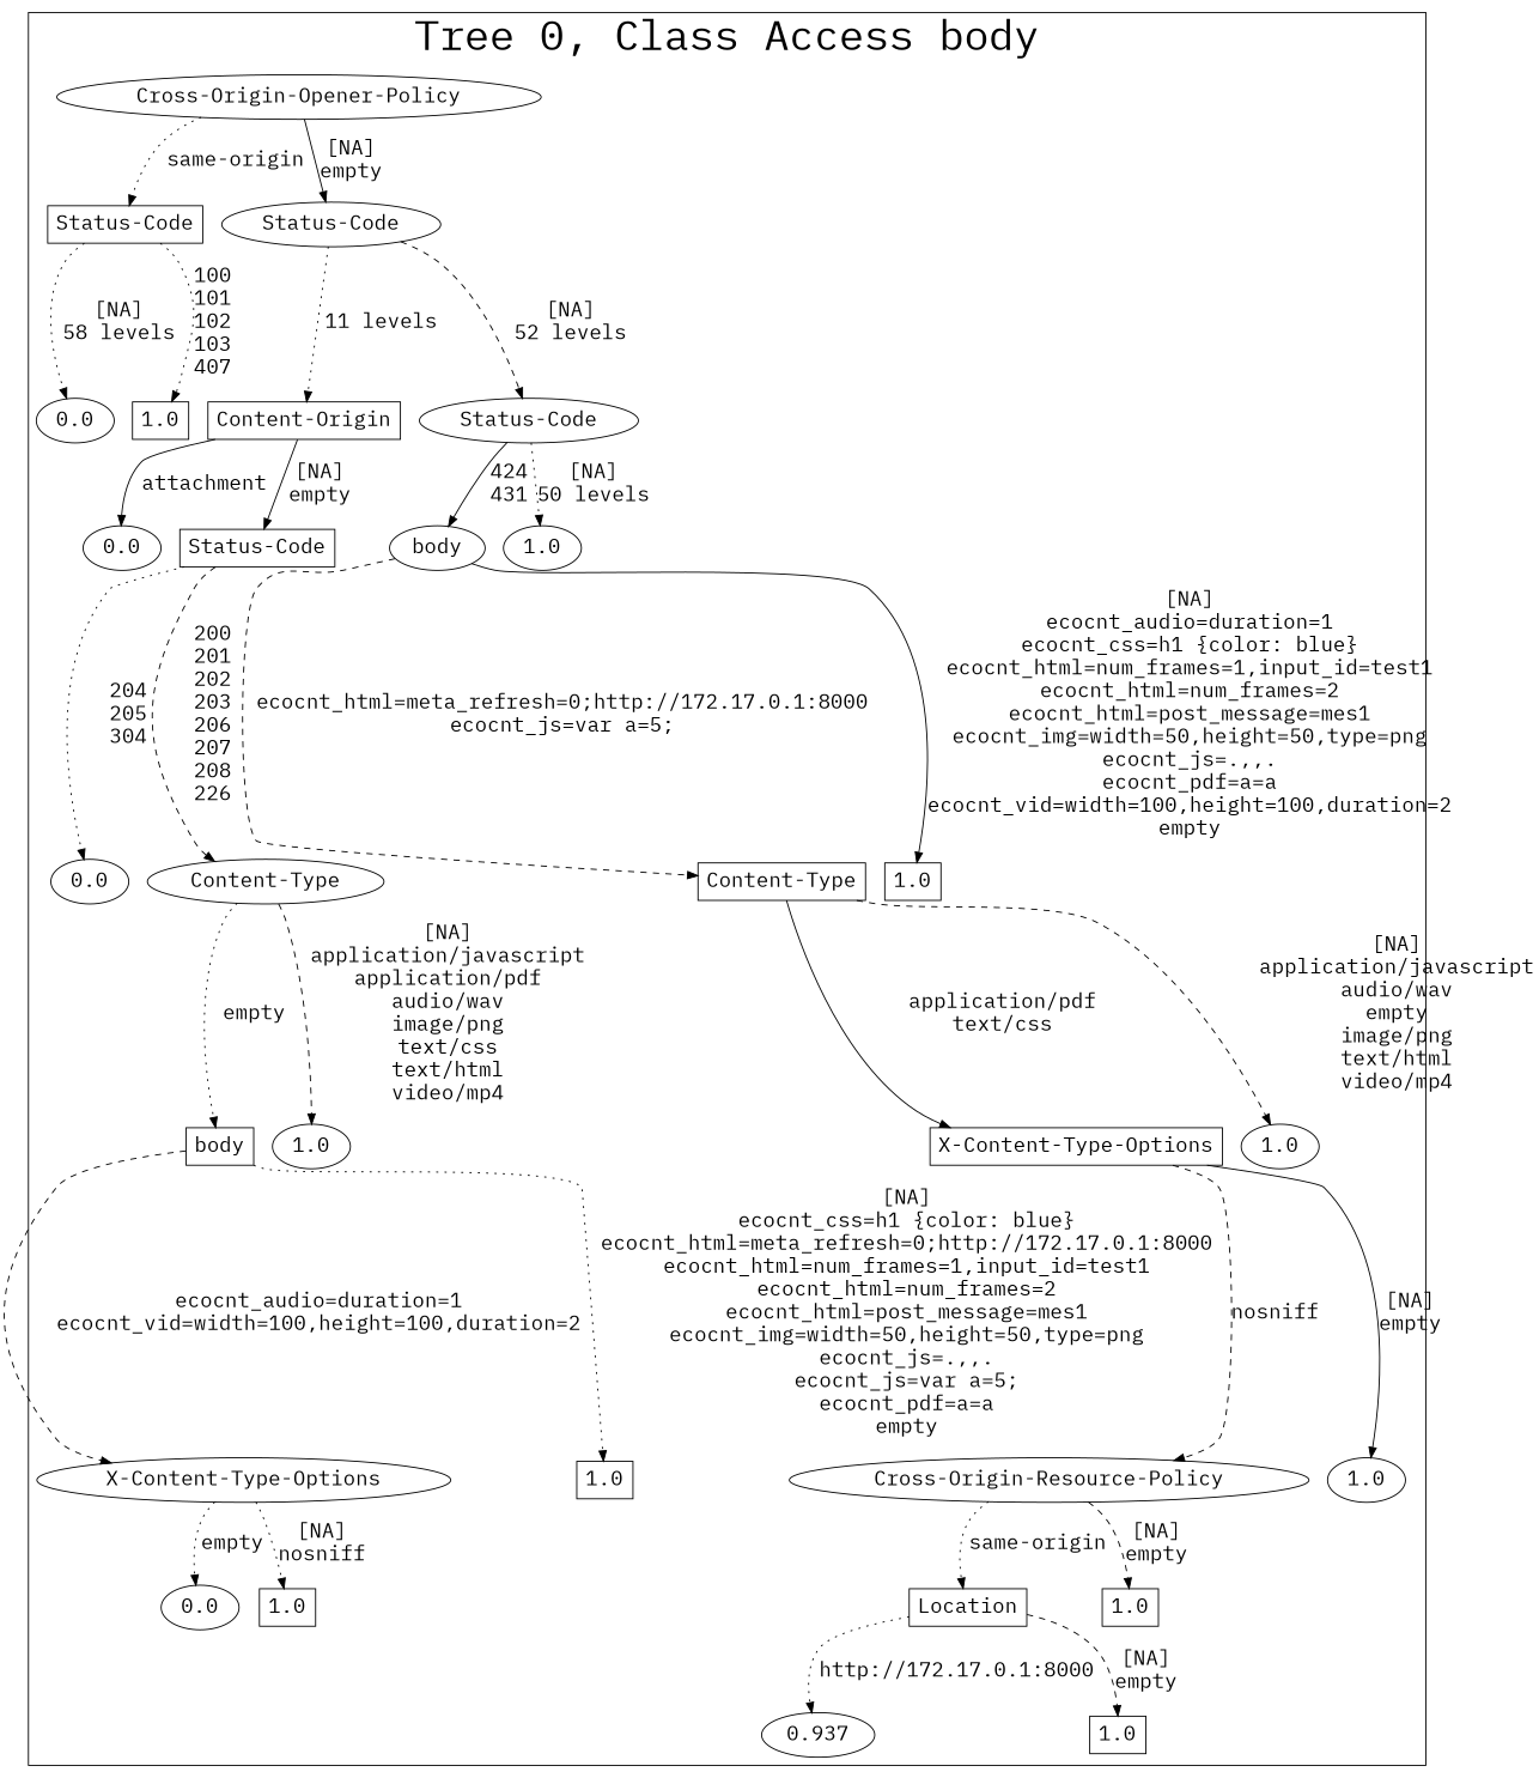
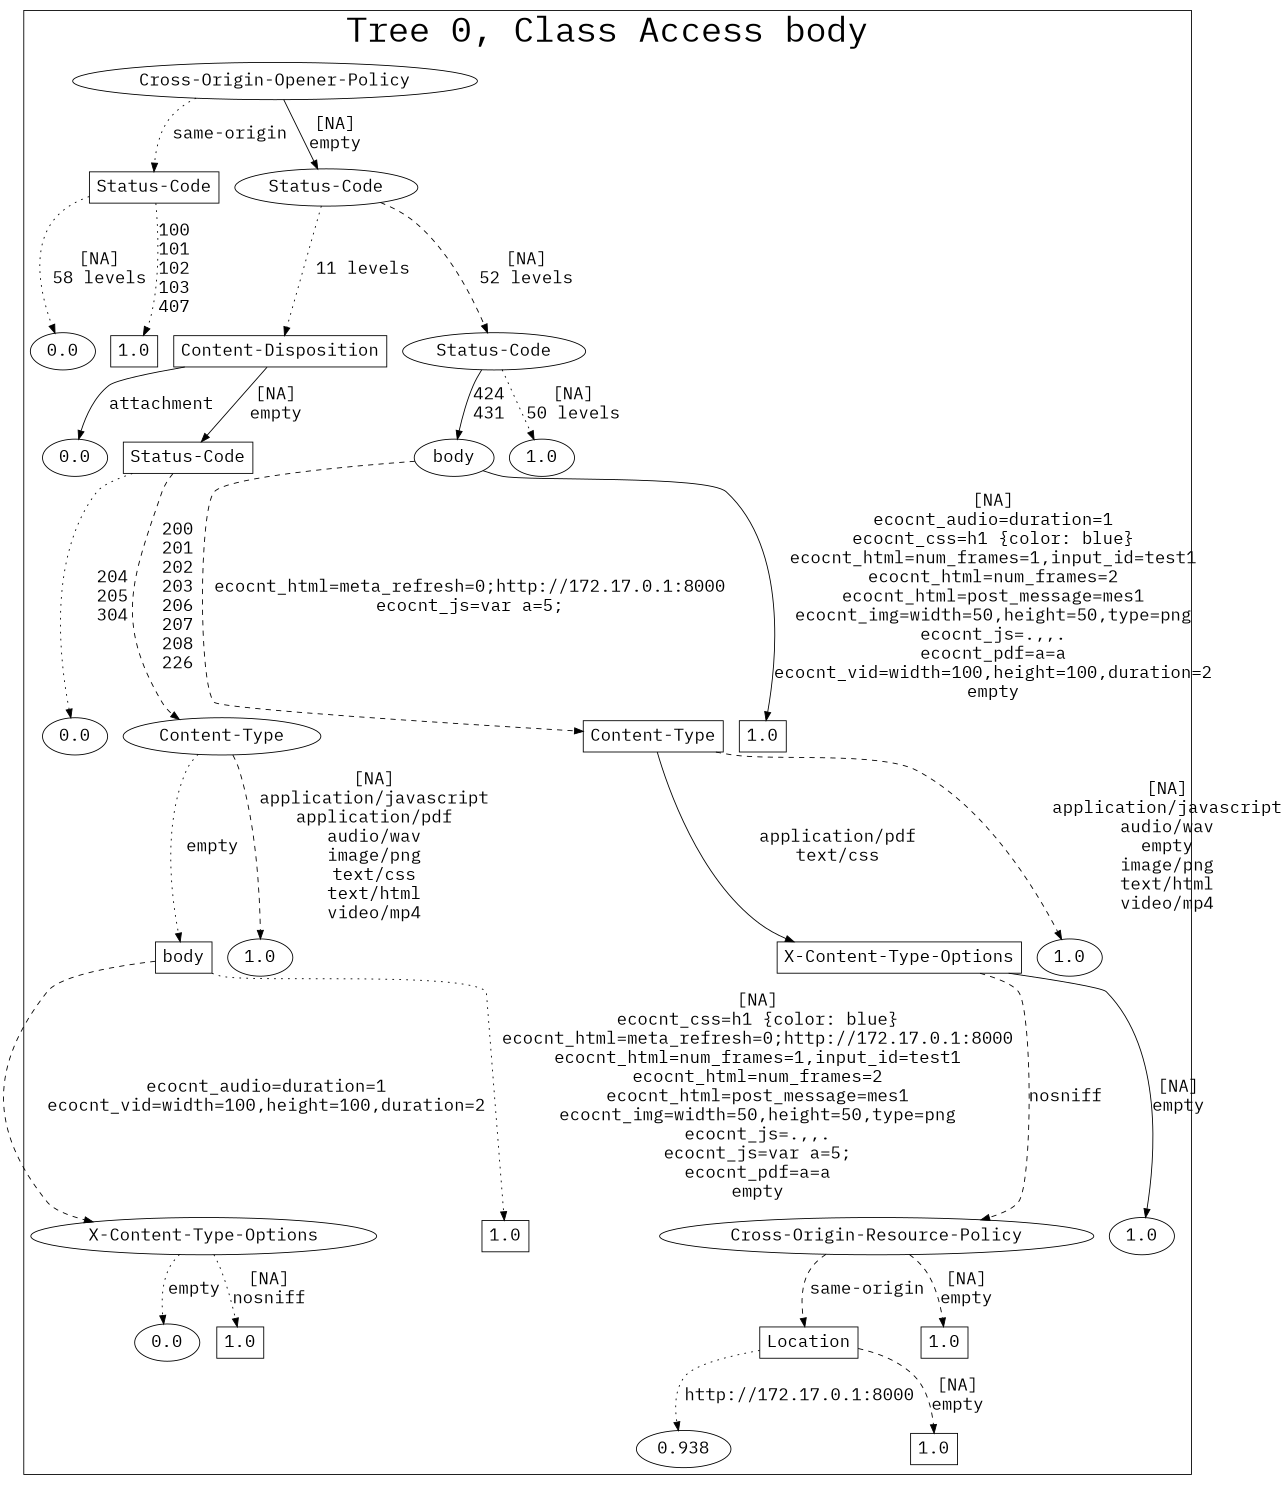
  digraph {
    fontname="IBM Plex Mono"
    node [fontname="IBM Plex Mono" fontsize=20 shape=ellipse]
    edge [fontname="IBM Plex Mono" fontsize=20 style=dotted]
    n1 [label="Cross-Origin-Opener-Policy"]
    n2 [label="Status-Code" shape=box]
    n3 [label="Status-Code"]
    n4 [label=0.0]
    n5 [label=1.0 shape=box]
-   n6 [label="Content-Origin" shape=box]
+   n6 [label="Content-Disposition" shape=box]
    n7 [label="Status-Code"]
    n8 [label=0.0]
    n9 [label="Status-Code" shape=box]
    n10 [label=body]
    n11 [label=1.0]
    n12 [label=0.0]
    n13 [label="Content-Type"]
    n14 [label="Content-Type" shape=box]
    n15 [label=1.0 shape=box]
    n16 [label=body shape=box]
    n17 [label=1.0]
    n18 [label="X-Content-Type-Options" shape=box]
    n19 [label=1.0]
    n20 [label="X-Content-Type-Options"]
    n21 [label=1.0 shape=box]
    n22 [label="Cross-Origin-Resource-Policy"]
    n23 [label=1.0]
    n24 [label=0.0]
    n25 [label=1.0 shape=box]
    n26 [label=Location shape=box]
    n27 [label=1.0 shape=box]
-   n28 [label=0.937]
+   n28 [label=0.938]
    n29 [label=1.0 shape=box]
    subgraph cluster_1 {
      fontsize=40
      label="Tree 0, Class Access body"
      subgraph sub_2 {
        fontsize=40
        label="Tree 0, Class Access denied"
        n1
      }
      subgraph sub_3 {
        fontsize=40
        label="Tree 0, Class Access denied"
        n2
        n3
      }
      subgraph sub_4 {
        fontsize=40
        label="Tree 0, Class Access denied"
        n4
        n5
        n6
        n7
      }
      subgraph sub_5 {
        fontsize=40
        label="Tree 0, Class Access denied"
        n8
        n9
        n10
        n11
      }
      subgraph sub_6 {
        fontsize=40
        label="Tree 0, Class Access denied"
        n12
        n13
        n14
        n15
      }
      subgraph sub_7 {
        fontsize=40
        label="Tree 0, Class Access denied"
        n16
        n17
        n18
        n19
      }
      subgraph sub_8 {
        fontsize=40
        label="Tree 0, Class Access denied"
        n20
        n21
        n22
        n23
      }
      subgraph sub_9 {
        fontsize=40
        label="Tree 0, Class Access denied"
        n24
        n25
        n26
        n27
      }
      subgraph sub_10 {
        fontsize=40
        label="Tree 0, Class Access denied"
        n28
        n29
      }
    }
    n1 -> n2 [label="same-origin\n"]
    n1 -> n3 [label="[NA]\nempty\n" style=solid]
    n2 -> n4 [label="[NA]\n58 levels\n"]
    n2 -> n5 [label="100\n101\n102\n103\n407\n"]
    n3 -> n6 [label="11 levels\n"]
    n3 -> n7 [label="[NA]\n52 levels\n" style=dashed]
    n6 -> n8 [label="attachment\n" style=solid]
    n6 -> n9 [label="[NA]\nempty\n" style=solid]
    n7 -> n10 [label="424\n431\n" style=solid]
    n7 -> n11 [label="[NA]\n50 levels\n"]
    n9 -> n12 [label="204\n205\n304\n"]
    n9 -> n13 [label="200\n201\n202\n203\n206\n207\n208\n226\n" style=dashed]
    n10 -> n14 [label="ecocnt_html=meta_refresh=0;http://172.17.0.1:8000\necocnt_js=var a=5;\n" style=dashed]
    n10 -> n15 [label="[NA]\necocnt_audio=duration=1\necocnt_css=h1 {color: blue}\necocnt_html=num_frames=1,input_id=test1\necocnt_html=num_frames=2\necocnt_html=post_message=mes1\necocnt_img=width=50,height=50,type=png\necocnt_js=.,,.\necocnt_pdf=a=a\necocnt_vid=width=100,height=100,duration=2\nempty\n" style=solid]
    n13 -> n16 [label="empty\n"]
    n13 -> n17 [label="[NA]\napplication/javascript\napplication/pdf\naudio/wav\nimage/png\ntext/css\ntext/html\nvideo/mp4\n" style=dashed]
    n14 -> n18 [label="application/pdf\ntext/css\n" style=solid]
    n14 -> n19 [label="[NA]\napplication/javascript\naudio/wav\nempty\nimage/png\ntext/html\nvideo/mp4\n" style=dashed]
    n16 -> n20 [label="ecocnt_audio=duration=1\necocnt_vid=width=100,height=100,duration=2\n" style=dashed]
    n16 -> n21 [label="[NA]\necocnt_css=h1 {color: blue}\necocnt_html=meta_refresh=0;http://172.17.0.1:8000\necocnt_html=num_frames=1,input_id=test1\necocnt_html=num_frames=2\necocnt_html=post_message=mes1\necocnt_img=width=50,height=50,type=png\necocnt_js=.,,.\necocnt_js=var a=5;\necocnt_pdf=a=a\nempty\n"]
    n18 -> n22 [label="nosniff\n" style=dashed]
    n18 -> n23 [label="[NA]\nempty\n" style=solid]
    n20 -> n24 [label="empty\n"]
    n20 -> n25 [label="[NA]\nnosniff\n"]
-   n22 -> n26 [label="same-origin\n"]
+   n22 -> n26 [label="same-origin\n" style=dashed]
    n22 -> n27 [label="[NA]\nempty\n" style=dashed]
    n26 -> n28 [label="http://172.17.0.1:8000\n"]
    n26 -> n29 [label="[NA]\nempty\n" style=dashed]
  }
